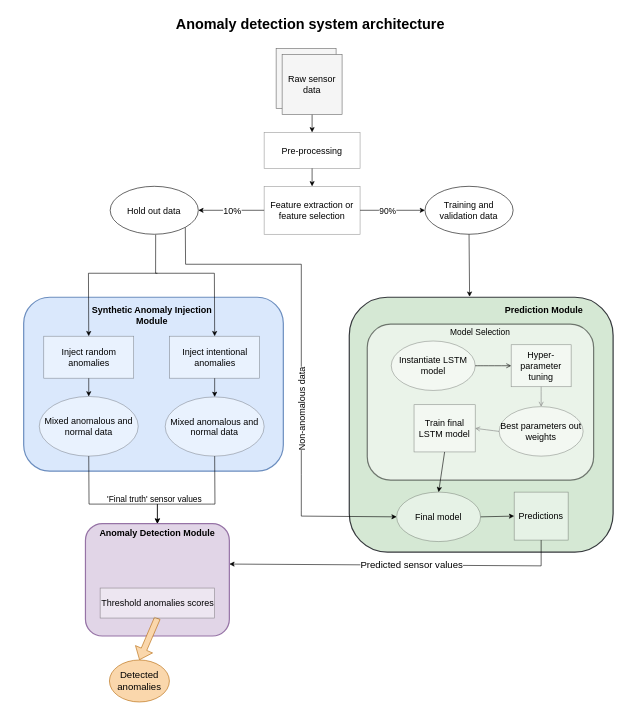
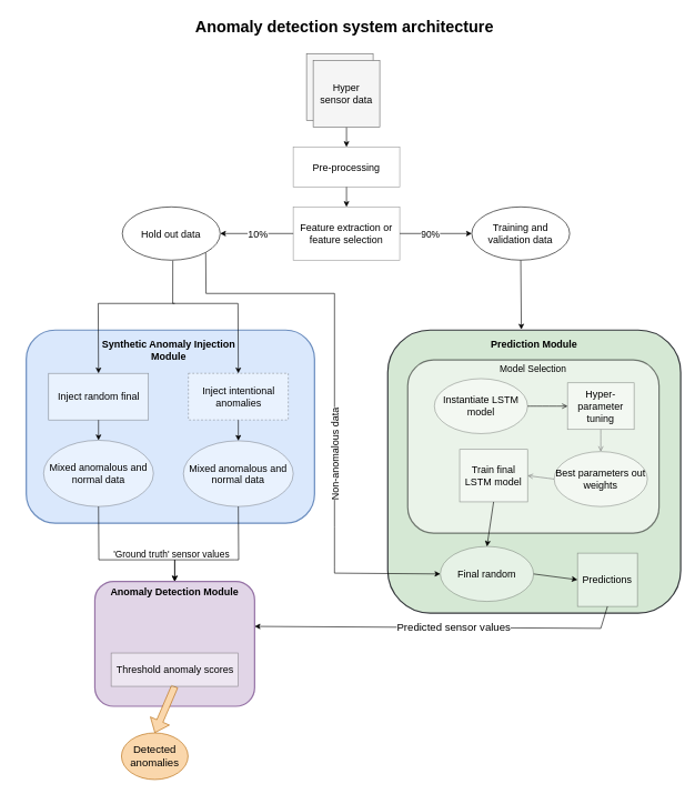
  <mxCell id="0" style=";html=1;" />
  <mxCell id="1" style=";html=1;" parent="0" />
  <mxCell id="2" value="Anomaly detection system architecture&amp;nbsp;" style="text;strokeColor=none;fillColor=none;html=1;fontSize=24;fontStyle=1;verticalAlign=middle;align=center;" parent="1" vertex="1"><mxGeometry x="20" y="20" width="1000" height="40" as="geometry" /></mxCell>
  <mxCell id="3" value="" style="whiteSpace=wrap;html=1;aspect=fixed;fillColor=#f5f5f5;fontColor=#333333;strokeColor=#666666;" parent="1" vertex="1"><mxGeometry x="460" width="100" height="100" as="geometry" y="80" /></mxCell>
  <mxCell id="4" value="" style="strokeWidth=2;dashed=0;align=center;fontSize=12;verticalLabelPosition=bottom;verticalAlign=top;fillColor=#dae8fc;strokeColor=#6c8ebf;rounded=1;" parent="1" vertex="1"><mxGeometry x="39" y="495" width="433" height="290" as="geometry" /></mxCell>
  <mxCell id="5" style="edgeStyle=none;rounded=0;orthogonalLoop=1;jettySize=auto;html=1;entryX=0.5;entryY=0;entryDx=0;entryDy=0;fontSize=14;startArrow=none;startFill=0;endArrow=classic;endFill=1;sourcePerimeterSpacing=8;targetPerimeterSpacing=8;exitX=0.5;exitY=1;exitDx=0;exitDy=0;" edge="1" parent="1" source="6" target="54"><mxGeometry relative="1" as="geometry" /></mxCell>
  <mxCell id="6" value="" style="whiteSpace=wrap;html=1;aspect=fixed;fillColor=#f5f5f5;fontColor=#333333;strokeColor=#666666;" vertex="1" parent="1"><mxGeometry x="470" y="90" width="100" height="100" as="geometry" /></mxCell>
- <mxCell id="7" value="&lt;font style=&quot;font-size: 15px;&quot;&gt;Raw sensor data&lt;/font&gt;" style="text;html=1;strokeColor=none;fillColor=none;align=center;verticalAlign=middle;whiteSpace=wrap;rounded=0;" parent="1" vertex="1"><mxGeometry x="479" y="112.5" width="82" height="55" as="geometry" /></mxCell>
+ <mxCell id="7" value="&lt;font style=&quot;font-size: 15px;&quot;&gt;Hyper sensor data&lt;/font&gt;" style="text;html=1;strokeColor=none;fillColor=none;align=center;verticalAlign=middle;whiteSpace=wrap;rounded=0;" parent="1" vertex="1"><mxGeometry x="479" y="112.5" width="82" height="55" as="geometry" /></mxCell>
  <mxCell id="8" value="" style="strokeWidth=2;dashed=0;align=center;fontSize=12;verticalLabelPosition=bottom;verticalAlign=top;fillColor=#D5E8D4;strokeColor=#36393d;rounded=1;gradientColor=none;glass=0;shadow=0;sketch=0;" vertex="1" parent="1"><mxGeometry x="582" y="495" width="440" height="425" as="geometry" /></mxCell>
  <mxCell id="9" style="edgeStyle=none;curved=1;rounded=0;orthogonalLoop=1;jettySize=auto;html=1;exitX=0.5;exitY=1;exitDx=0;exitDy=0;entryX=0.5;entryY=1;entryDx=0;entryDy=0;fontSize=15;endArrow=open;sourcePerimeterSpacing=8;targetPerimeterSpacing=8;" edge="1" parent="1" source="41" target="37"><mxGeometry relative="1" as="geometry" /></mxCell>
  <mxCell id="10" style="edgeStyle=none;curved=1;rounded=0;orthogonalLoop=1;jettySize=auto;html=1;exitX=1;exitY=0.5;exitDx=0;exitDy=0;entryX=1;entryY=0.5;entryDx=0;entryDy=0;fontSize=15;endArrow=open;sourcePerimeterSpacing=8;targetPerimeterSpacing=8;" edge="1" parent="1" source="37" target="39"><mxGeometry relative="1" as="geometry" /></mxCell>
  <mxCell id="11" style="edgeStyle=none;rounded=0;orthogonalLoop=1;jettySize=auto;html=1;entryX=0;entryY=0.5;entryDx=0;entryDy=0;fontSize=14;startArrow=none;startFill=0;endArrow=classic;endFill=1;sourcePerimeterSpacing=8;targetPerimeterSpacing=8;exitX=0;exitY=0.5;exitDx=0;exitDy=0;" edge="1" parent="1" source="12" target="29"><mxGeometry relative="1" as="geometry" /></mxCell>
- <mxCell id="12" value="Final model" style="ellipse;whiteSpace=wrap;html=1;rounded=1;shadow=0;glass=0;sketch=0;hachureGap=4;fontSize=15;direction=west;opacity=40;" vertex="1" parent="1"><mxGeometry x="661" y="820" width="140" height="82.5" as="geometry" /></mxCell>
+ <mxCell id="12" value="Final random" style="ellipse;whiteSpace=wrap;html=1;rounded=1;shadow=0;glass=0;sketch=0;hachureGap=4;fontSize=15;direction=west;opacity=40;" vertex="1" parent="1"><mxGeometry x="661" y="820" width="140" height="82.5" as="geometry" /></mxCell>
  <mxCell id="13" style="edgeStyle=none;rounded=0;orthogonalLoop=1;jettySize=auto;html=1;fontSize=15;startArrow=classic;startFill=1;endArrow=none;endFill=0;sourcePerimeterSpacing=8;targetPerimeterSpacing=8;exitX=0.5;exitY=0;exitDx=0;exitDy=0;" edge="1" parent="1" source="15"><mxGeometry relative="1" as="geometry"><mxPoint x="262" y="455" as="targetPoint" /><Array as="points"><mxPoint x="147" y="455" /></Array></mxGeometry></mxCell>
  <mxCell id="14" style="edgeStyle=none;rounded=0;orthogonalLoop=1;jettySize=auto;html=1;entryX=0.5;entryY=0;entryDx=0;entryDy=0;fontSize=15;startArrow=none;startFill=0;endArrow=classic;endFill=1;sourcePerimeterSpacing=8;targetPerimeterSpacing=8;exitX=0.5;exitY=1;exitDx=0;exitDy=0;" edge="1" parent="1" source="15" target="19"><mxGeometry relative="1" as="geometry" /></mxCell>
- <mxCell id="15" value="Inject random anomalies" style="rounded=0;whiteSpace=wrap;html=1;shadow=0;glass=0;sketch=0;hachureGap=4;fontSize=15;opacity=40;" vertex="1" parent="1"><mxGeometry x="72.5" y="560" width="150" height="70" as="geometry" /></mxCell>
+ <mxCell id="15" value="Inject random final" style="rounded=0;whiteSpace=wrap;html=1;shadow=0;glass=0;sketch=0;hachureGap=4;fontSize=15;opacity=40;" vertex="1" parent="1"><mxGeometry x="72.5" y="560" width="150" height="70" as="geometry" /></mxCell>
  <mxCell id="16" style="edgeStyle=none;rounded=0;orthogonalLoop=1;jettySize=auto;html=1;entryX=0.5;entryY=1;entryDx=0;entryDy=0;fontSize=15;startArrow=classic;startFill=1;endArrow=none;endFill=0;sourcePerimeterSpacing=8;targetPerimeterSpacing=8;exitX=0.5;exitY=0;exitDx=0;exitDy=0;" edge="1" parent="1" source="18"><mxGeometry relative="1" as="geometry"><mxPoint x="259" y="455" as="targetPoint" /><Array as="points"><mxPoint x="357" y="455" /></Array></mxGeometry></mxCell>
  <mxCell id="17" style="edgeStyle=none;rounded=0;orthogonalLoop=1;jettySize=auto;html=1;entryX=0.5;entryY=0;entryDx=0;entryDy=0;fontSize=15;startArrow=none;startFill=0;endArrow=classic;endFill=1;sourcePerimeterSpacing=8;targetPerimeterSpacing=8;exitX=0.5;exitY=1;exitDx=0;exitDy=0;" edge="1" parent="1" source="18" target="30"><mxGeometry relative="1" as="geometry" /></mxCell>
- <mxCell id="18" value="Inject intentional anomalies" style="rounded=0;whiteSpace=wrap;html=1;shadow=0;glass=0;sketch=0;hachureGap=4;fontSize=15;opacity=40;" vertex="1" parent="1"><mxGeometry x="282.5" y="560" width="150" height="70" as="geometry" /></mxCell>
+ <mxCell id="18" value="Inject intentional anomalies" style="rounded=0;whiteSpace=wrap;html=1;shadow=0;glass=0;sketch=0;hachureGap=4;fontSize=15;opacity=40;dashed=1;" vertex="1" parent="1"><mxGeometry x="282.5" y="560" width="150" height="70" as="geometry" /></mxCell>
  <mxCell id="19" value="Mixed anomalous and normal data" style="ellipse;whiteSpace=wrap;html=1;rounded=1;shadow=0;glass=0;sketch=0;hachureGap=4;fontSize=15;opacity=40;" vertex="1" parent="1"><mxGeometry x="65" y="660.5" width="165" height="99.5" as="geometry" /></mxCell>
  <mxCell id="20" style="edgeStyle=none;rounded=0;orthogonalLoop=1;jettySize=auto;html=1;entryX=0;entryY=0.5;entryDx=0;entryDy=0;fontSize=14;startArrow=none;startFill=0;endArrow=classic;endFill=1;sourcePerimeterSpacing=8;targetPerimeterSpacing=8;exitX=1;exitY=0.5;exitDx=0;exitDy=0;" edge="1" parent="1" source="22" target="52"><mxGeometry relative="1" as="geometry"><mxPoint x="602" y="370" as="sourcePoint" /></mxGeometry></mxCell>
  <mxCell id="21" value="90%" style="edgeLabel;html=1;align=center;verticalAlign=middle;resizable=0;points=[];fontSize=14;" vertex="1" connectable="0" parent="20"><mxGeometry x="-0.164" relative="1" as="geometry"><mxPoint as="offset" /></mxGeometry></mxCell>
  <mxCell id="22" value="Feature extraction or feature selection" style="rounded=0;whiteSpace=wrap;html=1;shadow=0;glass=0;sketch=0;hachureGap=4;fontSize=15;fillColor=#FFFFFF;gradientColor=none;opacity=40;" vertex="1" parent="1"><mxGeometry x="440" y="310" width="160" height="80" as="geometry" /></mxCell>
  <mxCell id="23" style="edgeStyle=none;rounded=0;orthogonalLoop=1;jettySize=auto;html=1;exitX=1;exitY=0.5;exitDx=0;exitDy=0;entryX=0;entryY=0.5;entryDx=0;entryDy=0;fontSize=15;startArrow=classic;startFill=1;endArrow=none;endFill=0;sourcePerimeterSpacing=8;targetPerimeterSpacing=8;" edge="1" parent="1" source="27" target="22"><mxGeometry relative="1" as="geometry" /></mxCell>
  <mxCell id="24" value="10%" style="edgeLabel;html=1;align=center;verticalAlign=middle;resizable=0;points=[];fontSize=15;" vertex="1" connectable="0" parent="23"><mxGeometry x="0.014" relative="1" as="geometry"><mxPoint as="offset" /></mxGeometry></mxCell>
  <mxCell id="25" style="edgeStyle=none;rounded=0;orthogonalLoop=1;jettySize=auto;html=1;exitX=1;exitY=1;exitDx=0;exitDy=0;entryX=1;entryY=0.5;entryDx=0;entryDy=0;fontSize=15;startArrow=none;startFill=0;endArrow=classic;endFill=1;sourcePerimeterSpacing=8;targetPerimeterSpacing=8;" edge="1" parent="1" source="27" target="12"><mxGeometry relative="1" as="geometry"><Array as="points"><mxPoint x="309" y="440" /><mxPoint x="502" y="440" /><mxPoint x="502" y="791" /><mxPoint x="502" y="850" /><mxPoint x="502" y="860" /></Array></mxGeometry></mxCell>
  <mxCell id="26" value="Non-anomalous data" style="edgeLabel;html=1;align=center;verticalAlign=middle;resizable=0;points=[];fontSize=15;rotation=-90;" vertex="1" connectable="0" parent="25"><mxGeometry x="0.193" relative="1" as="geometry"><mxPoint as="offset" /></mxGeometry></mxCell>
  <mxCell id="27" value="Hold out data" style="ellipse;whiteSpace=wrap;html=1;rounded=1;shadow=0;glass=0;sketch=0;hachureGap=4;fontSize=15;" vertex="1" parent="1"><mxGeometry x="183.25" y="310" width="147" height="80" as="geometry" /></mxCell>
  <mxCell id="28" value="" style="edgeStyle=none;orthogonalLoop=1;jettySize=auto;html=1;rounded=0;fontSize=15;startArrow=none;startFill=0;endArrow=none;endFill=0;sourcePerimeterSpacing=8;targetPerimeterSpacing=8;entryX=0.516;entryY=1.01;entryDx=0;entryDy=0;entryPerimeter=0;" edge="1" parent="1" target="27"><mxGeometry width="120" relative="1" as="geometry"><mxPoint x="259" y="455" as="sourcePoint" /><mxPoint x="259" y="420" as="targetPoint" /><Array as="points" /></mxGeometry></mxCell>
- <mxCell id="29" value="Predictions" style="rounded=0;whiteSpace=wrap;html=1;shadow=0;glass=0;sketch=0;hachureGap=4;fontSize=15;fillColor=#FFFFFF;gradientColor=none;opacity=40;" vertex="1" parent="1"><mxGeometry x="857" y="820" width="90" height="80" as="geometry" /></mxCell>
+ <mxCell id="29" value="Predictions" style="rounded=0;whiteSpace=wrap;html=1;shadow=0;glass=0;sketch=0;hachureGap=4;fontSize=15;fillColor=#FFFFFF;gradientColor=none;opacity=40;" vertex="1" parent="1"><mxGeometry x="867" y="830" width="90" height="80" as="geometry" /></mxCell>
  <mxCell id="30" value="Mixed anomalous and normal data" style="ellipse;whiteSpace=wrap;html=1;rounded=1;shadow=0;glass=0;sketch=0;hachureGap=4;fontSize=15;opacity=40;" vertex="1" parent="1"><mxGeometry x="275" y="661.25" width="165" height="98.75" as="geometry" /></mxCell>
  <mxCell id="31" style="edgeStyle=none;rounded=0;orthogonalLoop=1;jettySize=auto;html=1;entryX=0.5;entryY=1;entryDx=0;entryDy=0;fontSize=16;startArrow=classic;startFill=1;endArrow=none;endFill=0;sourcePerimeterSpacing=8;targetPerimeterSpacing=8;exitX=0.5;exitY=0;exitDx=0;exitDy=0;" edge="1" parent="1" source="32" target="19"><mxGeometry relative="1" as="geometry"><Array as="points"><mxPoint x="262" y="840" /><mxPoint x="148" y="840" /></Array></mxGeometry></mxCell>
  <mxCell id="32" value="" style="strokeWidth=2;dashed=0;align=center;fontSize=12;verticalLabelPosition=bottom;verticalAlign=top;fillColor=#e1d5e7;strokeColor=#9673a6;rounded=1;glass=0;shadow=0;sketch=0;" vertex="1" parent="1"><mxGeometry x="142" y="872.5" width="240" height="187.5" as="geometry" /></mxCell>
- <mxCell id="33" value="&lt;font style=&quot;font-size: 15px;&quot;&gt;&lt;b&gt;Prediction Module&lt;/b&gt;&lt;/font&gt;" style="text;strokeColor=none;fillColor=none;html=1;align=center;verticalAlign=middle;whiteSpace=wrap;rounded=0;shadow=0;glass=0;labelBackgroundColor=none;sketch=0;hachureGap=4;fontSize=13;opacity=10;" vertex="1" parent="1"><mxGeometry x="821" y="500" width="172" height="30" as="geometry" /></mxCell>
+ <mxCell id="33" value="&lt;font style=&quot;font-size: 15px;&quot;&gt;&lt;b&gt;Prediction Module&lt;/b&gt;&lt;/font&gt;" style="text;strokeColor=none;fillColor=none;html=1;align=center;verticalAlign=middle;whiteSpace=wrap;rounded=0;shadow=0;glass=0;labelBackgroundColor=none;sketch=0;hachureGap=4;fontSize=13;opacity=10;" vertex="1" parent="1"><mxGeometry x="716" y="500" width="172" height="30" as="geometry" /></mxCell>
  <mxCell id="34" value="&lt;font size=&quot;1&quot; style=&quot;&quot;&gt;&lt;b style=&quot;font-size: 15px;&quot;&gt;Synthetic Anomaly Injection Module&lt;/b&gt;&lt;/font&gt;" style="text;strokeColor=none;fillColor=none;html=1;align=center;verticalAlign=middle;whiteSpace=wrap;rounded=0;shadow=0;glass=0;labelBackgroundColor=none;sketch=0;hachureGap=4;fontSize=13;opacity=10;" vertex="1" parent="1"><mxGeometry x="128" y="510" width="250" height="30" as="geometry" /></mxCell>
  <mxCell id="35" value="" style="strokeWidth=2;dashed=0;align=center;fontSize=12;verticalLabelPosition=bottom;verticalAlign=top;rounded=1;glass=0;shadow=0;sketch=0;opacity=50;" vertex="1" parent="1"><mxGeometry x="612" y="540" width="377.5" height="260" as="geometry" /></mxCell>
  <mxCell id="36" value="Instantiate LSTM model" style="ellipse;whiteSpace=wrap;html=1;rounded=1;shadow=0;glass=0;sketch=0;hachureGap=4;fontSize=15;direction=west;opacity=40;" vertex="1" parent="1"><mxGeometry x="652" y="568" width="140" height="82.5" as="geometry" /></mxCell>
  <mxCell id="37" value="Best parameters out weights" style="ellipse;whiteSpace=wrap;html=1;rounded=1;shadow=0;glass=0;sketch=0;hachureGap=4;fontSize=15;direction=west;opacity=40;" vertex="1" parent="1"><mxGeometry x="832" y="677.5" width="140" height="82.5" as="geometry" /></mxCell>
  <mxCell id="38" style="edgeStyle=none;rounded=0;orthogonalLoop=1;jettySize=auto;html=1;entryX=0.5;entryY=1;entryDx=0;entryDy=0;fontSize=16;startArrow=none;startFill=0;endArrow=classic;endFill=1;sourcePerimeterSpacing=8;targetPerimeterSpacing=8;exitX=0.5;exitY=1;exitDx=0;exitDy=0;" edge="1" parent="1" source="39" target="12"><mxGeometry relative="1" as="geometry" /></mxCell>
  <mxCell id="39" value="Train final LSTM model" style="rounded=0;whiteSpace=wrap;html=1;shadow=0;glass=0;sketch=0;hachureGap=4;fontSize=15;opacity=40;" vertex="1" parent="1"><mxGeometry x="690" y="674.25" width="102" height="78.75" as="geometry" /></mxCell>
  <mxCell id="40" style="edgeStyle=none;curved=1;rounded=0;orthogonalLoop=1;jettySize=auto;html=1;exitX=0;exitY=0.5;exitDx=0;exitDy=0;entryX=0;entryY=0.5;entryDx=0;entryDy=0;fontSize=15;endArrow=open;sourcePerimeterSpacing=8;targetPerimeterSpacing=8;" edge="1" parent="1" source="36" target="41"><mxGeometry relative="1" as="geometry" /></mxCell>
  <mxCell id="41" value="Hyper-parameter tuning" style="rounded=0;whiteSpace=wrap;html=1;shadow=0;glass=0;sketch=0;hachureGap=4;fontSize=15;opacity=40;" vertex="1" parent="1"><mxGeometry x="852" y="574.25" width="100" height="70" as="geometry" /></mxCell>
  <mxCell id="42" value="&lt;font style=&quot;font-size: 14px;&quot;&gt;Model Selection&lt;/font&gt;" style="text;strokeColor=none;fillColor=none;html=1;align=center;verticalAlign=middle;whiteSpace=wrap;rounded=0;shadow=0;glass=0;sketch=0;hachureGap=4;fontSize=15;" vertex="1" parent="1"><mxGeometry x="708.25" y="538" width="185" height="30" as="geometry" /></mxCell>
  <mxCell id="43" style="edgeStyle=none;rounded=0;orthogonalLoop=1;jettySize=auto;html=1;fontSize=14;startArrow=none;startFill=0;endArrow=classic;endFill=1;sourcePerimeterSpacing=8;targetPerimeterSpacing=8;exitX=0.5;exitY=1;exitDx=0;exitDy=0;" edge="1" parent="1" source="29"><mxGeometry relative="1" as="geometry"><mxPoint x="382" y="940" as="targetPoint" /><Array as="points"><mxPoint x="902" y="943" /></Array></mxGeometry></mxCell>
  <mxCell id="44" value="Predicted sensor values" style="edgeLabel;html=1;align=center;verticalAlign=middle;resizable=0;points=[];fontSize=16;" vertex="1" connectable="0" parent="43"><mxGeometry x="-0.077" y="-1" relative="1" as="geometry"><mxPoint as="offset" /></mxGeometry></mxCell>
  <mxCell id="45" style="edgeStyle=none;rounded=0;orthogonalLoop=1;jettySize=auto;html=1;entryX=0.5;entryY=1;entryDx=0;entryDy=0;fontSize=16;startArrow=classic;startFill=1;endArrow=none;endFill=0;sourcePerimeterSpacing=8;targetPerimeterSpacing=8;exitX=0.5;exitY=0;exitDx=0;exitDy=0;" edge="1" parent="1" source="32" target="30"><mxGeometry relative="1" as="geometry"><Array as="points"><mxPoint x="262" y="840" /><mxPoint x="352" y="840" /><mxPoint x="358" y="840" /></Array></mxGeometry></mxCell>
  <mxCell id="46" value="&lt;b&gt;&lt;font style=&quot;font-size: 15px;&quot;&gt;Anomaly Detection Module&lt;/font&gt;&lt;/b&gt;" style="text;strokeColor=none;fillColor=none;html=1;align=center;verticalAlign=middle;whiteSpace=wrap;rounded=0;shadow=0;glass=0;labelBackgroundColor=none;sketch=0;hachureGap=4;fontSize=16;opacity=10;" vertex="1" parent="1"><mxGeometry x="155.25" y="872.5" width="213.5" height="30" as="geometry" /></mxCell>
  <mxCell id="47" style="edgeStyle=none;shape=flexArrow;rounded=0;orthogonalLoop=1;jettySize=auto;html=1;entryX=0.5;entryY=0;entryDx=0;entryDy=0;fontSize=14;startArrow=none;startFill=0;endArrow=classic;endFill=1;sourcePerimeterSpacing=8;targetPerimeterSpacing=8;exitX=0.5;exitY=1;exitDx=0;exitDy=0;fillColor=#fad7ac;strokeColor=#b46504;" edge="1" parent="1" source="48" target="49"><mxGeometry relative="1" as="geometry" /></mxCell>
- <mxCell id="48" value="Threshold anomalies scores" style="rounded=0;whiteSpace=wrap;html=1;shadow=0;glass=0;sketch=0;hachureGap=4;fontSize=15;opacity=40;" vertex="1" parent="1"><mxGeometry x="166.5" y="980" width="191" height="50" as="geometry" /></mxCell>
+ <mxCell id="48" value="Threshold anomaly scores" style="rounded=0;whiteSpace=wrap;html=1;shadow=0;glass=0;sketch=0;hachureGap=4;fontSize=15;opacity=40;" vertex="1" parent="1"><mxGeometry x="166.5" y="980" width="191" height="50" as="geometry" /></mxCell>
  <mxCell id="49" value="Detected anomalies" style="ellipse;whiteSpace=wrap;html=1;rounded=1;shadow=0;glass=0;labelBackgroundColor=none;sketch=0;hachureGap=4;fontSize=16;fillColor=#fad7ac;strokeColor=#b46504;" vertex="1" parent="1"><mxGeometry x="182" y="1100" width="100" height="70" as="geometry" /></mxCell>
- <mxCell id="50" value="&lt;font style=&quot;font-size: 14px;&quot;&gt;'Final truth' sensor values&lt;/font&gt;" style="text;strokeColor=none;fillColor=none;html=1;align=center;verticalAlign=middle;whiteSpace=wrap;rounded=0;shadow=0;glass=0;labelBackgroundColor=none;sketch=0;hachureGap=4;fontSize=13;" vertex="1" parent="1"><mxGeometry x="166.5" y="817" width="180.5" height="30" as="geometry" /></mxCell>
+ <mxCell id="50" value="&lt;font style=&quot;font-size: 14px;&quot;&gt;'Ground truth' sensor values&lt;/font&gt;" style="text;strokeColor=none;fillColor=none;html=1;align=center;verticalAlign=middle;whiteSpace=wrap;rounded=0;shadow=0;glass=0;labelBackgroundColor=none;sketch=0;hachureGap=4;fontSize=13;" vertex="1" parent="1"><mxGeometry x="166.5" y="817" width="180.5" height="30" as="geometry" /></mxCell>
  <mxCell id="51" style="edgeStyle=none;rounded=0;orthogonalLoop=1;jettySize=auto;html=1;entryX=0.456;entryY=-0.002;entryDx=0;entryDy=0;entryPerimeter=0;fontSize=14;startArrow=none;startFill=0;endArrow=classic;endFill=1;sourcePerimeterSpacing=8;targetPerimeterSpacing=8;exitX=0.5;exitY=1;exitDx=0;exitDy=0;" edge="1" parent="1" source="52" target="8"><mxGeometry relative="1" as="geometry" /></mxCell>
  <mxCell id="52" value="Training and validation data" style="ellipse;whiteSpace=wrap;html=1;rounded=1;shadow=0;glass=0;sketch=0;hachureGap=4;fontSize=15;" vertex="1" parent="1"><mxGeometry x="708.25" y="310" width="147" height="80" as="geometry" /></mxCell>
  <mxCell id="53" style="edgeStyle=none;rounded=0;orthogonalLoop=1;jettySize=auto;html=1;entryX=0.5;entryY=0;entryDx=0;entryDy=0;fontSize=14;startArrow=none;startFill=0;endArrow=classic;endFill=1;sourcePerimeterSpacing=8;targetPerimeterSpacing=8;exitX=0.5;exitY=1;exitDx=0;exitDy=0;" edge="1" parent="1" source="54" target="22"><mxGeometry relative="1" as="geometry" /></mxCell>
  <mxCell id="54" value="Pre-processing" style="rounded=0;whiteSpace=wrap;html=1;shadow=0;glass=0;sketch=0;hachureGap=4;fontSize=15;fillColor=#FFFFFF;gradientColor=none;opacity=40;" vertex="1" parent="1"><mxGeometry x="440" y="220" width="160" height="60" as="geometry" /></mxCell>
